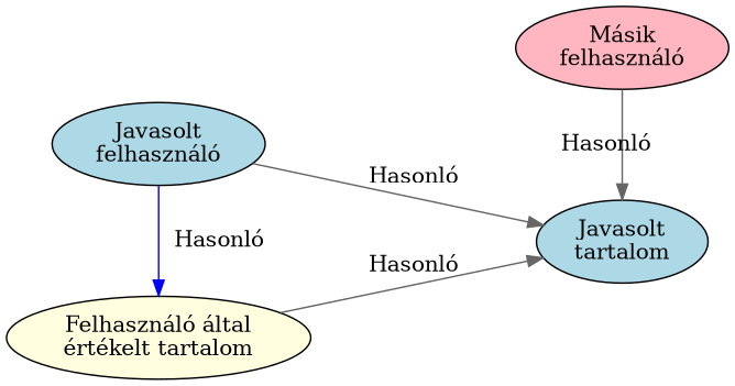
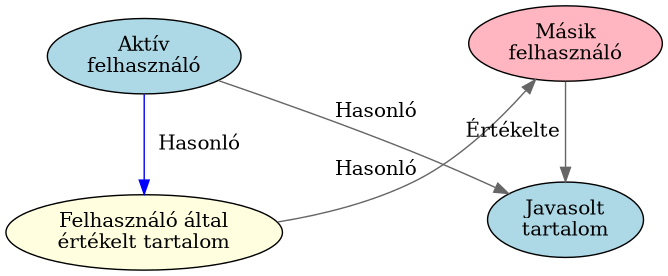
  digraph {
    rankdir=LR
    node [fillcolor=lightblue shape=ellipse style=filled]
    edge [color=gray40 minlen=2]
-   n1 [label="Javasolt\nfelhasználó"]
+   n1 [label="Aktív\nfelhasználó"]
    n2 [fillcolor=lightyellow label="Felhasználó által\nértékelt tartalom"]
    n3 [fillcolor=lightpink label="Másik\nfelhasználó"]
    n4 [label="Javasolt\ntartalom"]
    subgraph sub_1 {
      rank=same
      n1
      n2
    }
    subgraph sub_2 {
      rank=same
      n3
      n4
    }
    n1 -> n2 [color=blue label="                      Hasonló"]
    n1 -> n4 [label="Hasonló"]
-   n2 -> n4 [label="Hasonló"]
-   n3 -> n4 [label="Hasonló"]
+   n2 -> n3 [label="Hasonló"]
+   n3 -> n4 [label="Értékelte            "]
  }
